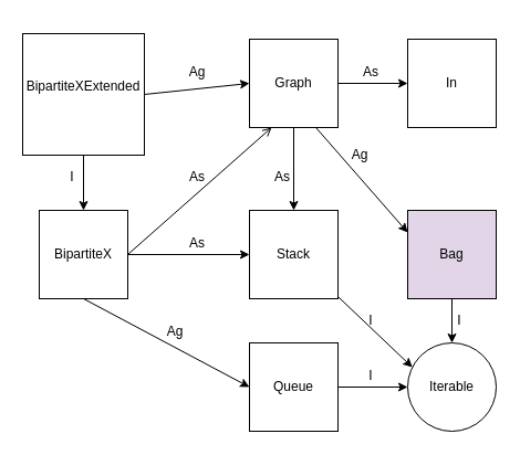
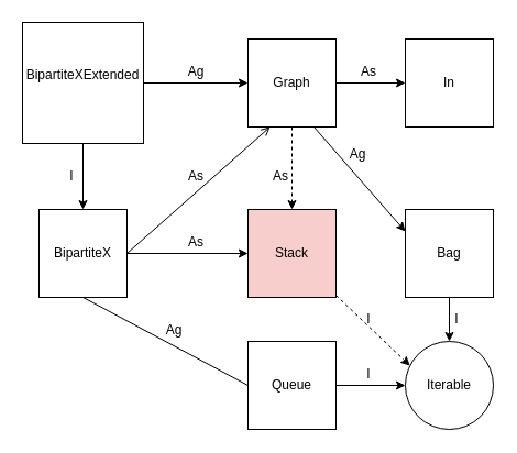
  <mxCell id="0" />
  <mxCell id="1" parent="0" />
  <mxCell id="2" value="BipartiteX" style="whiteSpace=wrap;html=1;aspect=fixed;" vertex="1" parent="1"><mxGeometry x="35" y="190" width="80" height="80" as="geometry" /></mxCell>
- <mxCell id="3" value="&lt;div&gt;BipartiteXExtended&lt;/div&gt;&lt;div&gt;&lt;br&gt;&lt;/div&gt;" style="whiteSpace=wrap;html=1;aspect=fixed;" vertex="1" parent="1"><mxGeometry x="20" y="30" width="110" height="110" as="geometry" /></mxCell>
+ <mxCell id="3" value="&lt;div&gt;BipartiteXExtended&lt;/div&gt;&lt;div&gt;&lt;br&gt;&lt;/div&gt;" style="whiteSpace=wrap;html=1;aspect=fixed;" vertex="1" parent="1"><mxGeometry x="20" y="20" width="110" height="110" as="geometry" /></mxCell>
  <mxCell id="4" value="" style="endArrow=classic;html=1;exitX=0.5;exitY=1;exitDx=0;exitDy=0;" edge="1" parent="1" source="3"><mxGeometry width="50" height="50" relative="1" as="geometry"><mxPoint x="55" y="20" as="sourcePoint" /><mxPoint x="75" y="190" as="targetPoint" /></mxGeometry></mxCell>
  <mxCell id="5" value="I" style="text;html=1;strokeColor=none;fillColor=none;align=center;verticalAlign=middle;whiteSpace=wrap;rounded=0;" vertex="1" parent="1"><mxGeometry x="45" y="150" width="40" height="20" as="geometry" /></mxCell>
  <mxCell id="6" value="Graph" style="whiteSpace=wrap;html=1;aspect=fixed;" vertex="1" parent="1"><mxGeometry x="225" y="35" width="80" height="80" as="geometry" /></mxCell>
  <mxCell id="7" value="" style="endArrow=classic;html=1;entryX=0;entryY=0.5;entryDx=0;entryDy=0;exitX=1;exitY=0.5;exitDx=0;exitDy=0;" edge="1" parent="1" source="3" target="6"><mxGeometry width="50" height="50" relative="1" as="geometry"><mxPoint x="25" y="200" as="sourcePoint" /><mxPoint x="75" y="150" as="targetPoint" /></mxGeometry></mxCell>
  <mxCell id="8" value="Ag" style="text;html=1;strokeColor=none;fillColor=none;align=center;verticalAlign=middle;whiteSpace=wrap;rounded=0;" vertex="1" parent="1"><mxGeometry x="158" y="55" width="40" height="20" as="geometry" /></mxCell>
  <mxCell id="9" value="" style="endArrow=open;html=1;exitX=1;exitY=0.5;exitDx=0;exitDy=0;entryX=0.25;entryY=1;entryDx=0;entryDy=0;" edge="1" parent="1" source="2" target="6"><mxGeometry width="50" height="50" relative="1" as="geometry"><mxPoint x="25" y="340" as="sourcePoint" /><mxPoint x="75" y="290" as="targetPoint" /></mxGeometry></mxCell>
  <mxCell id="10" value="As" style="text;html=1;strokeColor=none;fillColor=none;align=center;verticalAlign=middle;whiteSpace=wrap;rounded=0;" vertex="1" parent="1"><mxGeometry x="158" y="210" width="40" height="20" as="geometry" /></mxCell>
- <mxCell id="11" value="Stack" style="whiteSpace=wrap;html=1;aspect=fixed;" vertex="1" parent="1"><mxGeometry x="225" y="190" width="80" height="80" as="geometry" /></mxCell>
+ <mxCell id="11" value="Stack" style="whiteSpace=wrap;html=1;aspect=fixed;fillColor=#f8cecc;" vertex="1" parent="1"><mxGeometry x="225" y="190" width="80" height="80" as="geometry" /></mxCell>
  <mxCell id="12" value="" style="endArrow=classic;html=1;exitX=1;exitY=0.5;exitDx=0;exitDy=0;entryX=0;entryY=0.5;entryDx=0;entryDy=0;" edge="1" parent="1" source="2" target="11"><mxGeometry width="50" height="50" relative="1" as="geometry"><mxPoint x="125" y="240" as="sourcePoint" /><mxPoint x="275" y="125" as="targetPoint" /></mxGeometry></mxCell>
  <mxCell id="13" value="As" style="text;html=1;strokeColor=none;fillColor=none;align=center;verticalAlign=middle;whiteSpace=wrap;rounded=0;" vertex="1" parent="1"><mxGeometry x="158" y="150" width="40" height="20" as="geometry" /></mxCell>
- <mxCell id="14" value="" style="endArrow=classic;html=1;exitX=0.5;exitY=1;exitDx=0;exitDy=0;entryX=0.5;entryY=0;entryDx=0;entryDy=0;" edge="1" parent="1" source="6" target="11"><mxGeometry width="50" height="50" relative="1" as="geometry"><mxPoint x="35" y="340" as="sourcePoint" /><mxPoint x="85" y="290" as="targetPoint" /></mxGeometry></mxCell>
+ <mxCell id="14" value="" style="endArrow=classic;html=1;exitX=0.5;exitY=1;exitDx=0;exitDy=0;entryX=0.5;entryY=0;entryDx=0;entryDy=0;dashed=1;" edge="1" parent="1" source="6" target="11"><mxGeometry width="50" height="50" relative="1" as="geometry"><mxPoint x="35" y="340" as="sourcePoint" /><mxPoint x="85" y="290" as="targetPoint" /></mxGeometry></mxCell>
  <mxCell id="15" value="As" style="text;html=1;strokeColor=none;fillColor=none;align=center;verticalAlign=middle;whiteSpace=wrap;rounded=0;" vertex="1" parent="1"><mxGeometry x="235" y="150" width="40" height="20" as="geometry" /></mxCell>
- <mxCell id="16" value="Bag" style="whiteSpace=wrap;html=1;aspect=fixed;fillColor=#e1d5e7;" vertex="1" parent="1"><mxGeometry x="368" y="190" width="80" height="80" as="geometry" /></mxCell>
+ <mxCell id="16" value="Bag" style="whiteSpace=wrap;html=1;aspect=fixed;" vertex="1" parent="1"><mxGeometry x="368" y="190" width="80" height="80" as="geometry" /></mxCell>
  <mxCell id="17" value="In" style="whiteSpace=wrap;html=1;aspect=fixed;" vertex="1" parent="1"><mxGeometry x="368" y="35" width="80" height="80" as="geometry" /></mxCell>
  <mxCell id="18" value="Queue" style="whiteSpace=wrap;html=1;aspect=fixed;" vertex="1" parent="1"><mxGeometry x="225" y="310" width="80" height="80" as="geometry" /></mxCell>
- <mxCell id="19" value="" style="endArrow=classic;html=1;exitX=0.5;exitY=1;exitDx=0;exitDy=0;entryX=0;entryY=0.5;entryDx=0;entryDy=0;" edge="1" parent="1" source="2" target="18"><mxGeometry width="50" height="50" relative="1" as="geometry"><mxPoint x="135" y="340" as="sourcePoint" /><mxPoint x="185" y="290" as="targetPoint" /></mxGeometry></mxCell>
+ <mxCell id="19" value="" style="endArrow=none;html=1;exitX=0.5;exitY=1;exitDx=0;exitDy=0;entryX=0;entryY=0.5;entryDx=0;entryDy=0;" edge="1" parent="1" source="2" target="18"><mxGeometry width="50" height="50" relative="1" as="geometry"><mxPoint x="135" y="340" as="sourcePoint" /><mxPoint x="185" y="290" as="targetPoint" /></mxGeometry></mxCell>
  <mxCell id="20" value="Ag" style="text;html=1;strokeColor=none;fillColor=none;align=center;verticalAlign=middle;whiteSpace=wrap;rounded=0;" vertex="1" parent="1"><mxGeometry x="138" y="290" width="40" height="20" as="geometry" /></mxCell>
  <mxCell id="21" value="" style="endArrow=classic;html=1;entryX=0;entryY=0.5;entryDx=0;entryDy=0;exitX=1;exitY=0.5;exitDx=0;exitDy=0;" edge="1" parent="1" source="6" target="17"><mxGeometry width="50" height="50" relative="1" as="geometry"><mxPoint x="140" y="85" as="sourcePoint" /><mxPoint x="235" y="85" as="targetPoint" /></mxGeometry></mxCell>
  <mxCell id="22" value="" style="endArrow=classic;html=1;entryX=0;entryY=0.25;entryDx=0;entryDy=0;exitX=0.75;exitY=1;exitDx=0;exitDy=0;" edge="1" parent="1" source="6" target="16"><mxGeometry width="50" height="50" relative="1" as="geometry"><mxPoint x="315" y="85" as="sourcePoint" /><mxPoint x="378" y="85" as="targetPoint" /></mxGeometry></mxCell>
  <mxCell id="23" value="Ag" style="text;html=1;strokeColor=none;fillColor=none;align=center;verticalAlign=middle;whiteSpace=wrap;rounded=0;" vertex="1" parent="1"><mxGeometry x="305" y="130" width="40" height="20" as="geometry" /></mxCell>
  <mxCell id="24" value="As" style="text;html=1;strokeColor=none;fillColor=none;align=center;verticalAlign=middle;whiteSpace=wrap;rounded=0;" vertex="1" parent="1"><mxGeometry x="315" y="55" width="40" height="20" as="geometry" /></mxCell>
  <mxCell id="25" value="Iterable" style="ellipse;whiteSpace=wrap;html=1;aspect=fixed;" vertex="1" parent="1"><mxGeometry x="368" y="310" width="80" height="80" as="geometry" /></mxCell>
  <mxCell id="26" value="I" style="text;html=1;strokeColor=none;fillColor=none;align=center;verticalAlign=middle;whiteSpace=wrap;rounded=0;" vertex="1" parent="1"><mxGeometry x="315" y="330" width="40" height="20" as="geometry" /></mxCell>
- <mxCell id="27" value="" style="endArrow=classic;html=1;entryX=0;entryY=0.25;entryDx=0;entryDy=0;" edge="1" parent="1" source="11" target="25"><mxGeometry width="50" height="50" relative="1" as="geometry"><mxPoint x="305" y="320" as="sourcePoint" /><mxPoint x="355" y="270" as="targetPoint" /></mxGeometry></mxCell>
+ <mxCell id="27" value="" style="endArrow=classic;html=1;entryX=0;entryY=0.25;entryDx=0;entryDy=0;dashed=1;" edge="1" parent="1" source="11" target="25"><mxGeometry width="50" height="50" relative="1" as="geometry"><mxPoint x="305" y="320" as="sourcePoint" /><mxPoint x="355" y="270" as="targetPoint" /></mxGeometry></mxCell>
  <mxCell id="28" value="" style="endArrow=classic;html=1;entryX=0;entryY=0.5;entryDx=0;entryDy=0;exitX=1;exitY=0.5;exitDx=0;exitDy=0;" edge="1" parent="1" source="18" target="25"><mxGeometry width="50" height="50" relative="1" as="geometry"><mxPoint x="315" y="278.835" as="sourcePoint" /><mxPoint x="378" y="340" as="targetPoint" /></mxGeometry></mxCell>
  <mxCell id="29" value="" style="endArrow=classic;html=1;entryX=0.5;entryY=0;entryDx=0;entryDy=0;exitX=0.5;exitY=1;exitDx=0;exitDy=0;" edge="1" parent="1" source="16" target="25"><mxGeometry width="50" height="50" relative="1" as="geometry"><mxPoint x="315" y="360" as="sourcePoint" /><mxPoint x="378" y="360" as="targetPoint" /></mxGeometry></mxCell>
  <mxCell id="30" value="I" style="text;html=1;strokeColor=none;fillColor=none;align=center;verticalAlign=middle;whiteSpace=wrap;rounded=0;" vertex="1" parent="1"><mxGeometry x="395" y="280" width="40" height="20" as="geometry" /></mxCell>
  <mxCell id="31" value="I" style="text;html=1;strokeColor=none;fillColor=none;align=center;verticalAlign=middle;whiteSpace=wrap;rounded=0;" vertex="1" parent="1"><mxGeometry x="315" y="280" width="40" height="20" as="geometry" /></mxCell>
